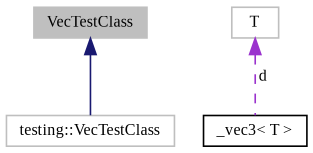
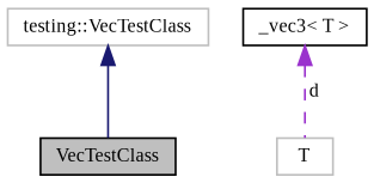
  digraph {
    fontname="Liberation Serif"
    node [color=black fillcolor=white fontname="Liberation Serif" fontsize=10 shape=record style=filled]
    edge [dir=back fontname="Liberation Serif" fontsize=10 labelfontname=Helvetica labelfontsize=10]
-   n1 [color=grey75 fillcolor=grey75 fontcolor=black height=0.2 label=VecTestClass width=0.4]
+   n1 [fillcolor=grey75 fontcolor=black height=0.2 label=VecTestClass width=0.4]
    n2 [color=grey75 height=0.2 label="testing::VecTestClass" width=0.4]
    n3 [height=0.2 label="_vec3\< T \>" width=0.4]
    n4 [color=grey75 height=0.2 label=T width=0.4]
-   n1 -> n2 [color=midnightblue style=solid]
-   n4 -> n3 [color=darkorchid3 label=" d" style=dashed]
+   n2 -> n1 [color=midnightblue style=solid]
+   n3 -> n4 [color=darkorchid3 label=" d" style=dashed]
  }
